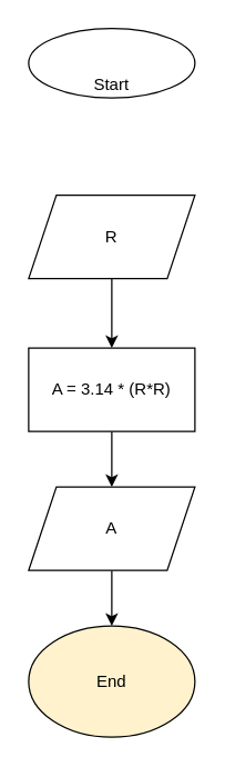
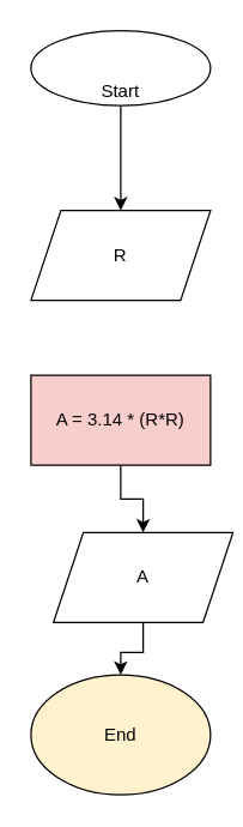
  <mxCell id="0" />
  <mxCell id="1" parent="0" />
- <mxCell id="2" value="" style="edgeStyle=orthogonalEdgeStyle;rounded=0;orthogonalLoop=1;jettySize=auto;html=1;" edge="1" parent="1" source="3" target="7"><mxGeometry relative="1" as="geometry" /></mxCell>
  <mxCell id="3" value="R" style="shape=parallelogram;perimeter=parallelogramPerimeter;whiteSpace=wrap;html=1;fixedSize=1;" vertex="1" parent="1"><mxGeometry x="20" y="140" width="120" height="60" as="geometry" /></mxCell>
+ <mxCell id="4" value="" style="edgeStyle=orthogonalEdgeStyle;rounded=0;orthogonalLoop=1;jettySize=auto;html=1;" edge="1" parent="1" source="5" target="3"><mxGeometry relative="1" as="geometry" /></mxCell>
  <mxCell id="5" value="Start" style="ellipse;whiteSpace=wrap;html=1;verticalAlign=bottom;" vertex="1" parent="1"><mxGeometry x="20" y="20" width="120" height="50" as="geometry" /></mxCell>
  <mxCell id="6" value="" style="edgeStyle=orthogonalEdgeStyle;rounded=0;orthogonalLoop=1;jettySize=auto;html=1;" edge="1" parent="1" source="7" target="9"><mxGeometry relative="1" as="geometry" /></mxCell>
- <mxCell id="7" value="A = 3.14 * (R*R)" style="rounded=0;whiteSpace=wrap;html=1;" vertex="1" parent="1"><mxGeometry x="20" y="250" width="120" height="60" as="geometry" /></mxCell>
+ <mxCell id="7" value="A = 3.14 * (R*R)" style="rounded=0;whiteSpace=wrap;html=1;fillColor=#f8cecc;" vertex="1" parent="1"><mxGeometry x="20" y="250" width="120" height="60" as="geometry" /></mxCell>
  <mxCell id="8" value="" style="edgeStyle=orthogonalEdgeStyle;rounded=0;orthogonalLoop=1;jettySize=auto;html=1;" edge="1" parent="1" source="9" target="10"><mxGeometry relative="1" as="geometry" /></mxCell>
- <mxCell id="9" value="A" style="shape=parallelogram;perimeter=parallelogramPerimeter;whiteSpace=wrap;html=1;fixedSize=1;" vertex="1" parent="1"><mxGeometry x="20" y="350" width="120" height="60" as="geometry" /></mxCell>
+ <mxCell id="9" value="A" style="shape=parallelogram;perimeter=parallelogramPerimeter;whiteSpace=wrap;html=1;fixedSize=1;" vertex="1" parent="1"><mxGeometry x="35" y="355" width="120" height="60" as="geometry" /></mxCell>
  <mxCell id="10" value="End" style="ellipse;whiteSpace=wrap;html=1;fillColor=#fff2cc;" vertex="1" parent="1"><mxGeometry x="20" y="450" width="120" height="80" as="geometry" /></mxCell>
